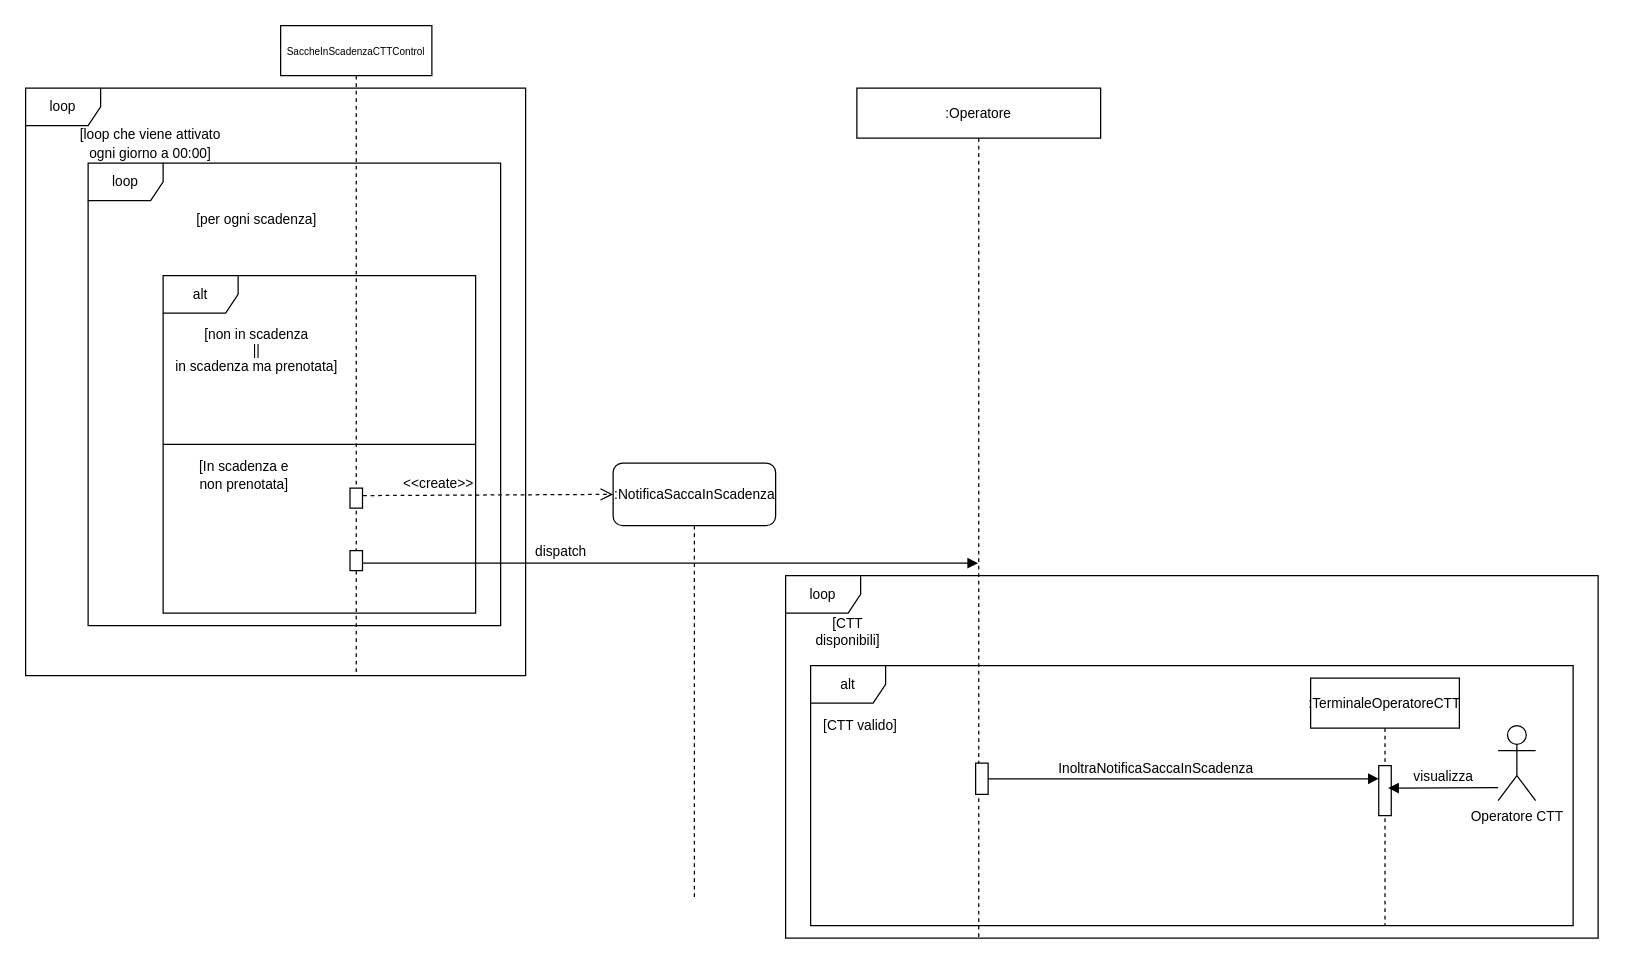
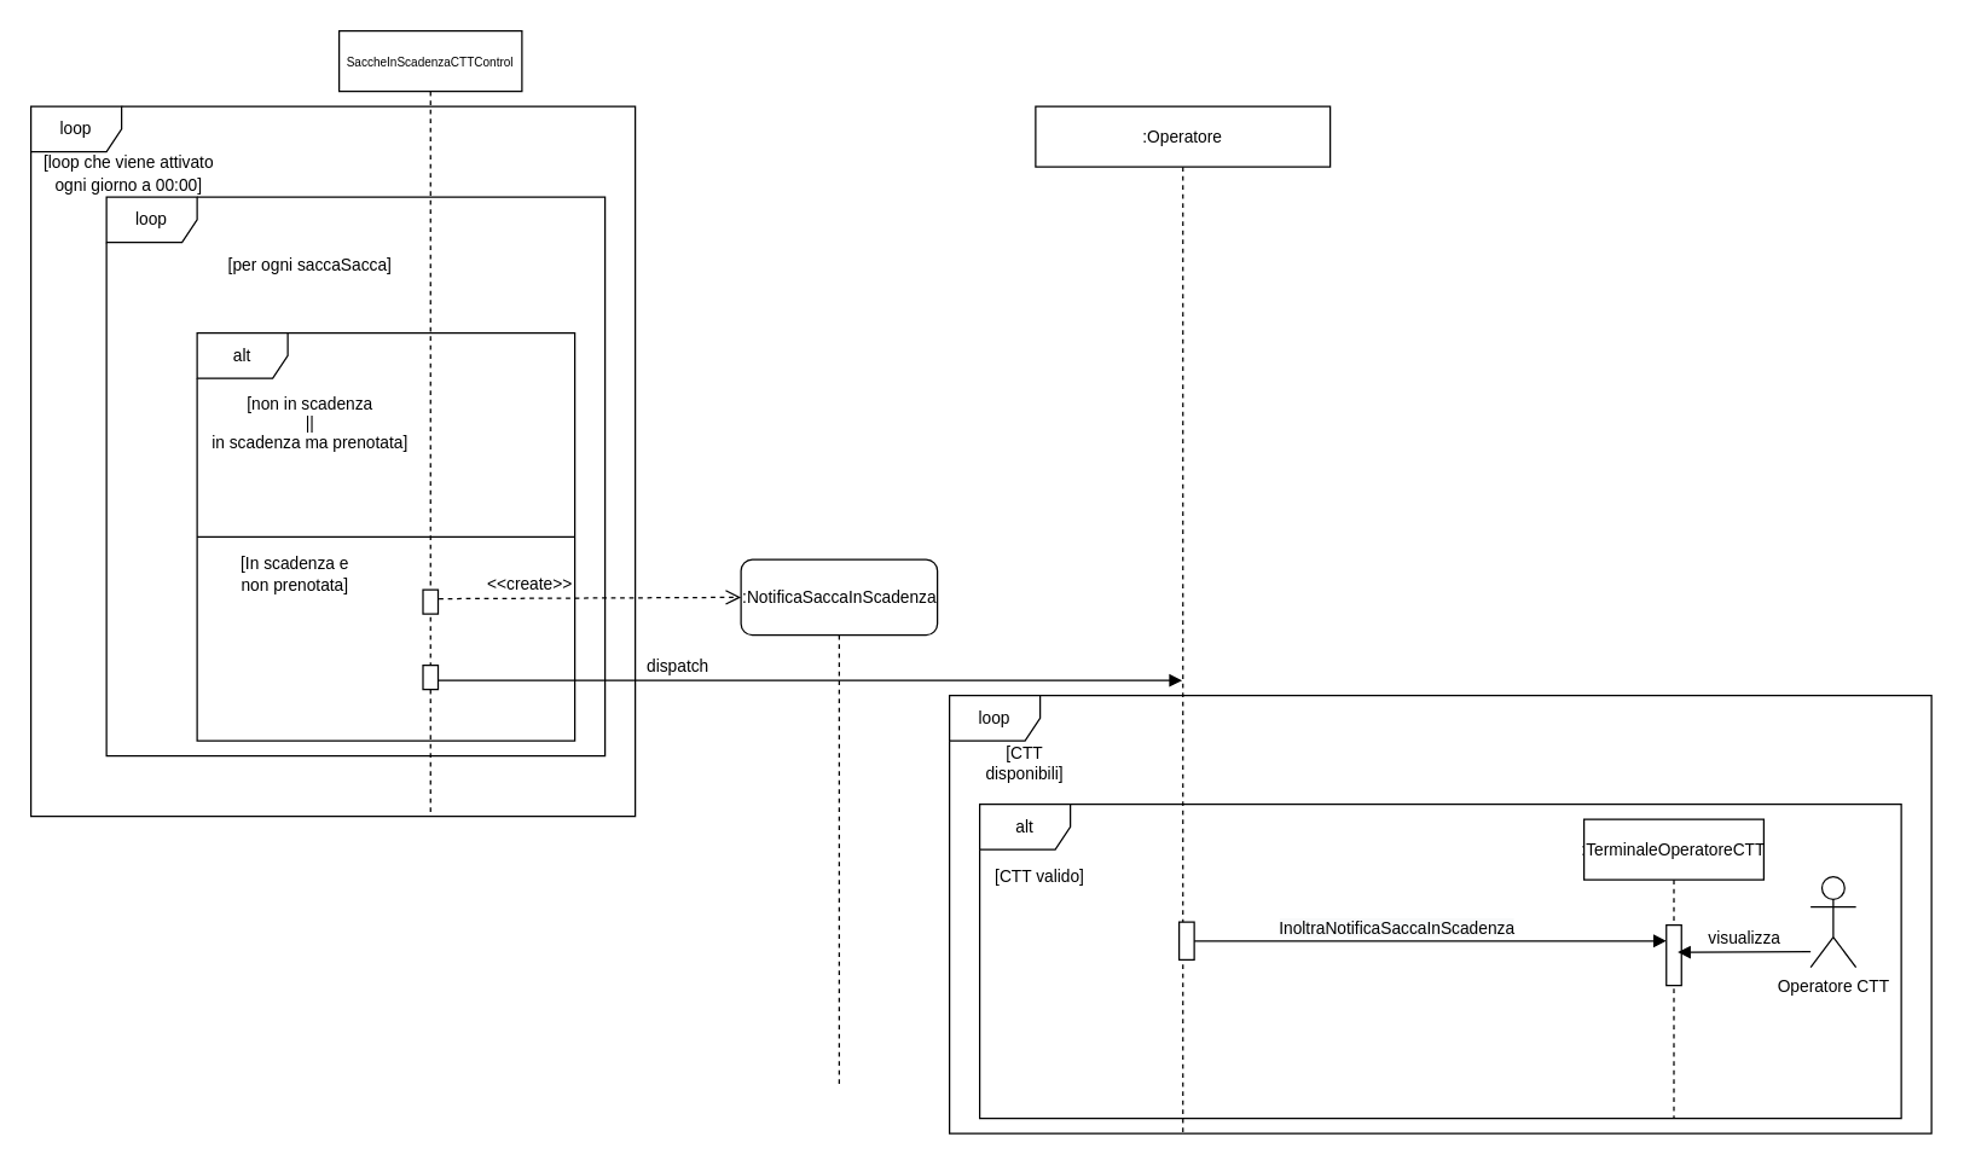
  <mxCell id="0" />
  <mxCell id="1" parent="0" />
  <mxCell id="2" value="&amp;lt;&amp;lt;create&amp;gt;&amp;gt;" style="html=1;verticalAlign=bottom;endArrow=open;dashed=1;endSize=8;fontSize=11;entryX=0;entryY=0.5;entryDx=0;entryDy=0;" parent="1" target="15" edge="1"><mxGeometry x="-0.359" y="1" relative="1" as="geometry"><mxPoint x="284" y="396" as="sourcePoint" /><mxPoint x="451" y="396" as="targetPoint" /><mxPoint as="offset" /></mxGeometry></mxCell>
  <mxCell id="3" value="dispatch" style="html=1;verticalAlign=bottom;endArrow=block;fontSize=11;" parent="1" target="16" edge="1"><mxGeometry x="-0.343" width="80" relative="1" as="geometry"><mxPoint x="284" y="450" as="sourcePoint" /><mxPoint x="505" y="450.18" as="targetPoint" /><mxPoint as="offset" /></mxGeometry></mxCell>
  <mxCell id="4" value="loop" style="shape=umlFrame;whiteSpace=wrap;html=1;fontSize=11;" parent="1" vertex="1"><mxGeometry x="628" y="460" width="650" height="290" as="geometry" /></mxCell>
  <mxCell id="5" value="alt" style="shape=umlFrame;whiteSpace=wrap;html=1;fontSize=11;" parent="1" vertex="1"><mxGeometry x="648" y="532" width="610" height="208" as="geometry" /></mxCell>
  <mxCell id="6" value="loop" style="shape=umlFrame;whiteSpace=wrap;html=1;fontSize=11;" parent="1" vertex="1"><mxGeometry x="70" y="130" width="330" height="370" as="geometry" /></mxCell>
  <mxCell id="7" value="loop" style="shape=umlFrame;whiteSpace=wrap;html=1;fontSize=11;" parent="1" vertex="1"><mxGeometry x="20" y="70" width="400" height="470" as="geometry" /></mxCell>
  <mxCell id="8" value="alt" style="shape=umlFrame;whiteSpace=wrap;html=1;fontSize=11;" parent="1" vertex="1"><mxGeometry x="130" y="220" width="250" height="270" as="geometry" /></mxCell>
  <mxCell id="9" value="&lt;br&gt;&lt;font style=&quot;font-size: 8px&quot;&gt;SaccheInScadenzaCTTControl&lt;/font&gt;&lt;br&gt;&lt;span style=&quot;color: rgba(0 , 0 , 0 , 0) ; font-family: monospace ; font-size: 0px&quot;&gt;%3CmxGraphModel%3E%3Croot%3E%3CmxCell%20id%3D%220%22%2F%3E%3CmxCell%20id%3D%221%22%20parent%3D%220%22%2F%3E%3CmxCell%20id%3D%222%22%20value%3D%22%3AManageAlertControl%22%20style%3D%22shape%3DumlLifeline%3Bperimeter%3DlifelinePerimeter%3BwhiteSpace%3Dwrap%3Bhtml%3D1%3Bcontainer%3D1%3Bcollapsible%3D0%3BrecursiveResize%3D0%3BoutlineConnect%3D0%3BfontSize%3D11%3Bsize%3D40%3B%22%20vertex%3D%221%22%20parent%3D%221%22%3E%3CmxGeometry%20x%3D%22560%22%20y%3D%22118%22%20width%3D%22100%22%20height%3D%22400%22%20as%3D%22geometry%22%2F%3E%3C%2FmxCell%3E%3C%2Froot%3E%3C%2FmxGraphModel%3EA&lt;/span&gt;" style="shape=umlLifeline;perimeter=lifelinePerimeter;whiteSpace=wrap;html=1;container=1;collapsible=0;recursiveResize=0;outlineConnect=0;fontSize=11;size=40;" parent="1" vertex="1"><mxGeometry x="224" y="20" width="121" height="520" as="geometry" /></mxCell>
  <mxCell id="10" value="" style="html=1;points=[];perimeter=orthogonalPerimeter;fontSize=11;" parent="9" vertex="1"><mxGeometry x="55.5" y="370" width="10" height="16" as="geometry" /></mxCell>
  <mxCell id="11" value="" style="html=1;points=[];perimeter=orthogonalPerimeter;fontSize=11;" parent="9" vertex="1"><mxGeometry x="55.5" y="420" width="10" height="16" as="geometry" /></mxCell>
- <mxCell id="12" value="[per ogni scadenza]" style="text;html=1;strokeColor=none;fillColor=none;align=center;verticalAlign=middle;whiteSpace=wrap;rounded=0;fontSize=11;" parent="1" vertex="1"><mxGeometry x="140" y="160" width="130" height="30" as="geometry" /></mxCell>
+ <mxCell id="12" value="[per ogni saccaSacca]" style="text;html=1;strokeColor=none;fillColor=none;align=center;verticalAlign=middle;whiteSpace=wrap;rounded=0;fontSize=11;" parent="1" vertex="1"><mxGeometry x="140" y="160" width="130" height="30" as="geometry" /></mxCell>
  <mxCell id="13" value="[In scadenza e non prenotata]" style="text;html=1;strokeColor=none;fillColor=none;align=center;verticalAlign=middle;whiteSpace=wrap;rounded=0;fontSize=11;" parent="1" vertex="1"><mxGeometry x="150" y="370" width="90" height="20" as="geometry" /></mxCell>
  <mxCell id="14" value="[non in scadenza &lt;br&gt;||&lt;br&gt;in scadenza ma prenotata]" style="text;html=1;strokeColor=none;fillColor=none;align=center;verticalAlign=middle;whiteSpace=wrap;rounded=0;fontSize=11;" parent="1" vertex="1"><mxGeometry x="130" y="270" width="150" height="20" as="geometry" /></mxCell>
  <mxCell id="15" value=":NotificaSaccaInScadenza" style="html=1;fontSize=11;rounded=1;" parent="1" vertex="1"><mxGeometry x="490" y="370" width="130" height="50" as="geometry" /></mxCell>
  <mxCell id="16" value=":Operatore" style="shape=umlLifeline;perimeter=lifelinePerimeter;whiteSpace=wrap;html=1;container=1;collapsible=0;recursiveResize=0;outlineConnect=0;fontSize=11;size=40;" parent="1" vertex="1"><mxGeometry x="685" y="70" width="195" height="680" as="geometry" /></mxCell>
  <mxCell id="17" value="" style="html=1;points=[];perimeter=orthogonalPerimeter;fontSize=11;" parent="16" vertex="1"><mxGeometry x="95" y="540" width="10" height="25" as="geometry" /></mxCell>
  <mxCell id="18" value="[CTT disponibili]" style="text;html=1;strokeColor=none;fillColor=none;align=center;verticalAlign=middle;whiteSpace=wrap;rounded=0;fontSize=11;" parent="1" vertex="1"><mxGeometry x="638" y="490" width="80" height="30" as="geometry" /></mxCell>
  <mxCell id="19" value="[CTT valido]" style="text;html=1;strokeColor=none;fillColor=none;align=center;verticalAlign=middle;whiteSpace=wrap;rounded=0;fontSize=11;" parent="1" vertex="1"><mxGeometry x="648" y="565" width="80" height="30" as="geometry" /></mxCell>
  <mxCell id="20" value="&lt;span style=&quot;background-color: rgb(248 , 249 , 250)&quot;&gt;InoltraNotificaSaccaInScadenza&lt;/span&gt;" style="html=1;verticalAlign=bottom;endArrow=block;fontSize=11;" parent="1" source="17" target="22" edge="1"><mxGeometry x="-0.143" width="80" relative="1" as="geometry"><mxPoint x="852" y="612" as="sourcePoint" /><mxPoint x="988" y="640" as="targetPoint" /><mxPoint as="offset" /></mxGeometry></mxCell>
  <mxCell id="21" value=":TerminaleOperatoreCTT" style="shape=umlLifeline;perimeter=lifelinePerimeter;whiteSpace=wrap;html=1;container=1;collapsible=0;recursiveResize=0;outlineConnect=0;fontSize=11;" parent="1" vertex="1"><mxGeometry x="1048" y="542" width="119" height="198" as="geometry" /></mxCell>
  <mxCell id="22" value="" style="html=1;points=[];perimeter=orthogonalPerimeter;fontSize=11;" parent="21" vertex="1"><mxGeometry x="54.5" y="70" width="10" height="40" as="geometry" /></mxCell>
  <mxCell id="23" value="visualizza" style="html=1;verticalAlign=bottom;endArrow=block;fontSize=11;" parent="1" edge="1"><mxGeometry width="80" relative="1" as="geometry"><mxPoint x="1198" y="629.5" as="sourcePoint" /><mxPoint x="1110" y="630" as="targetPoint" /></mxGeometry></mxCell>
  <mxCell id="24" value="Operatore CTT" style="shape=umlActor;verticalLabelPosition=bottom;verticalAlign=top;html=1;fontSize=11;" parent="1" vertex="1"><mxGeometry x="1198" y="580" width="30" height="60" as="geometry" /></mxCell>
- <mxCell id="25" value="&lt;font style=&quot;font-size: 11px&quot;&gt;[loop che viene attivato ogni giorno a 00:00]&lt;/font&gt;" style="text;html=1;strokeColor=none;fillColor=none;align=center;verticalAlign=middle;whiteSpace=wrap;rounded=0;" parent="1" vertex="1"><mxGeometry x="55" y="104" width="130" height="20" as="geometry" /></mxCell>
+ <mxCell id="25" value="&lt;font style=&quot;font-size: 11px&quot;&gt;[loop che viene attivato ogni giorno a 00:00]&lt;/font&gt;" style="text;html=1;strokeColor=none;fillColor=none;align=center;verticalAlign=middle;whiteSpace=wrap;rounded=0;" parent="1" vertex="1"><mxGeometry x="20" y="104" width="130" height="20" as="geometry" /></mxCell>
  <mxCell id="26" value="" style="line;strokeWidth=1;fillColor=none;align=left;verticalAlign=middle;spacingTop=-1;spacingLeft=3;spacingRight=3;rotatable=0;labelPosition=right;points=[];portConstraint=eastwest;fontSize=11;" parent="1" vertex="1"><mxGeometry x="130" y="351" width="250" height="8" as="geometry" /></mxCell>
  <mxCell id="27" value="" style="endArrow=none;dashed=1;html=1;exitX=0.5;exitY=1;exitDx=0;exitDy=0;" parent="1" source="15" edge="1"><mxGeometry width="50" height="50" relative="1" as="geometry"><mxPoint x="510" y="350" as="sourcePoint" /><mxPoint x="555" y="720" as="targetPoint" /></mxGeometry></mxCell>
